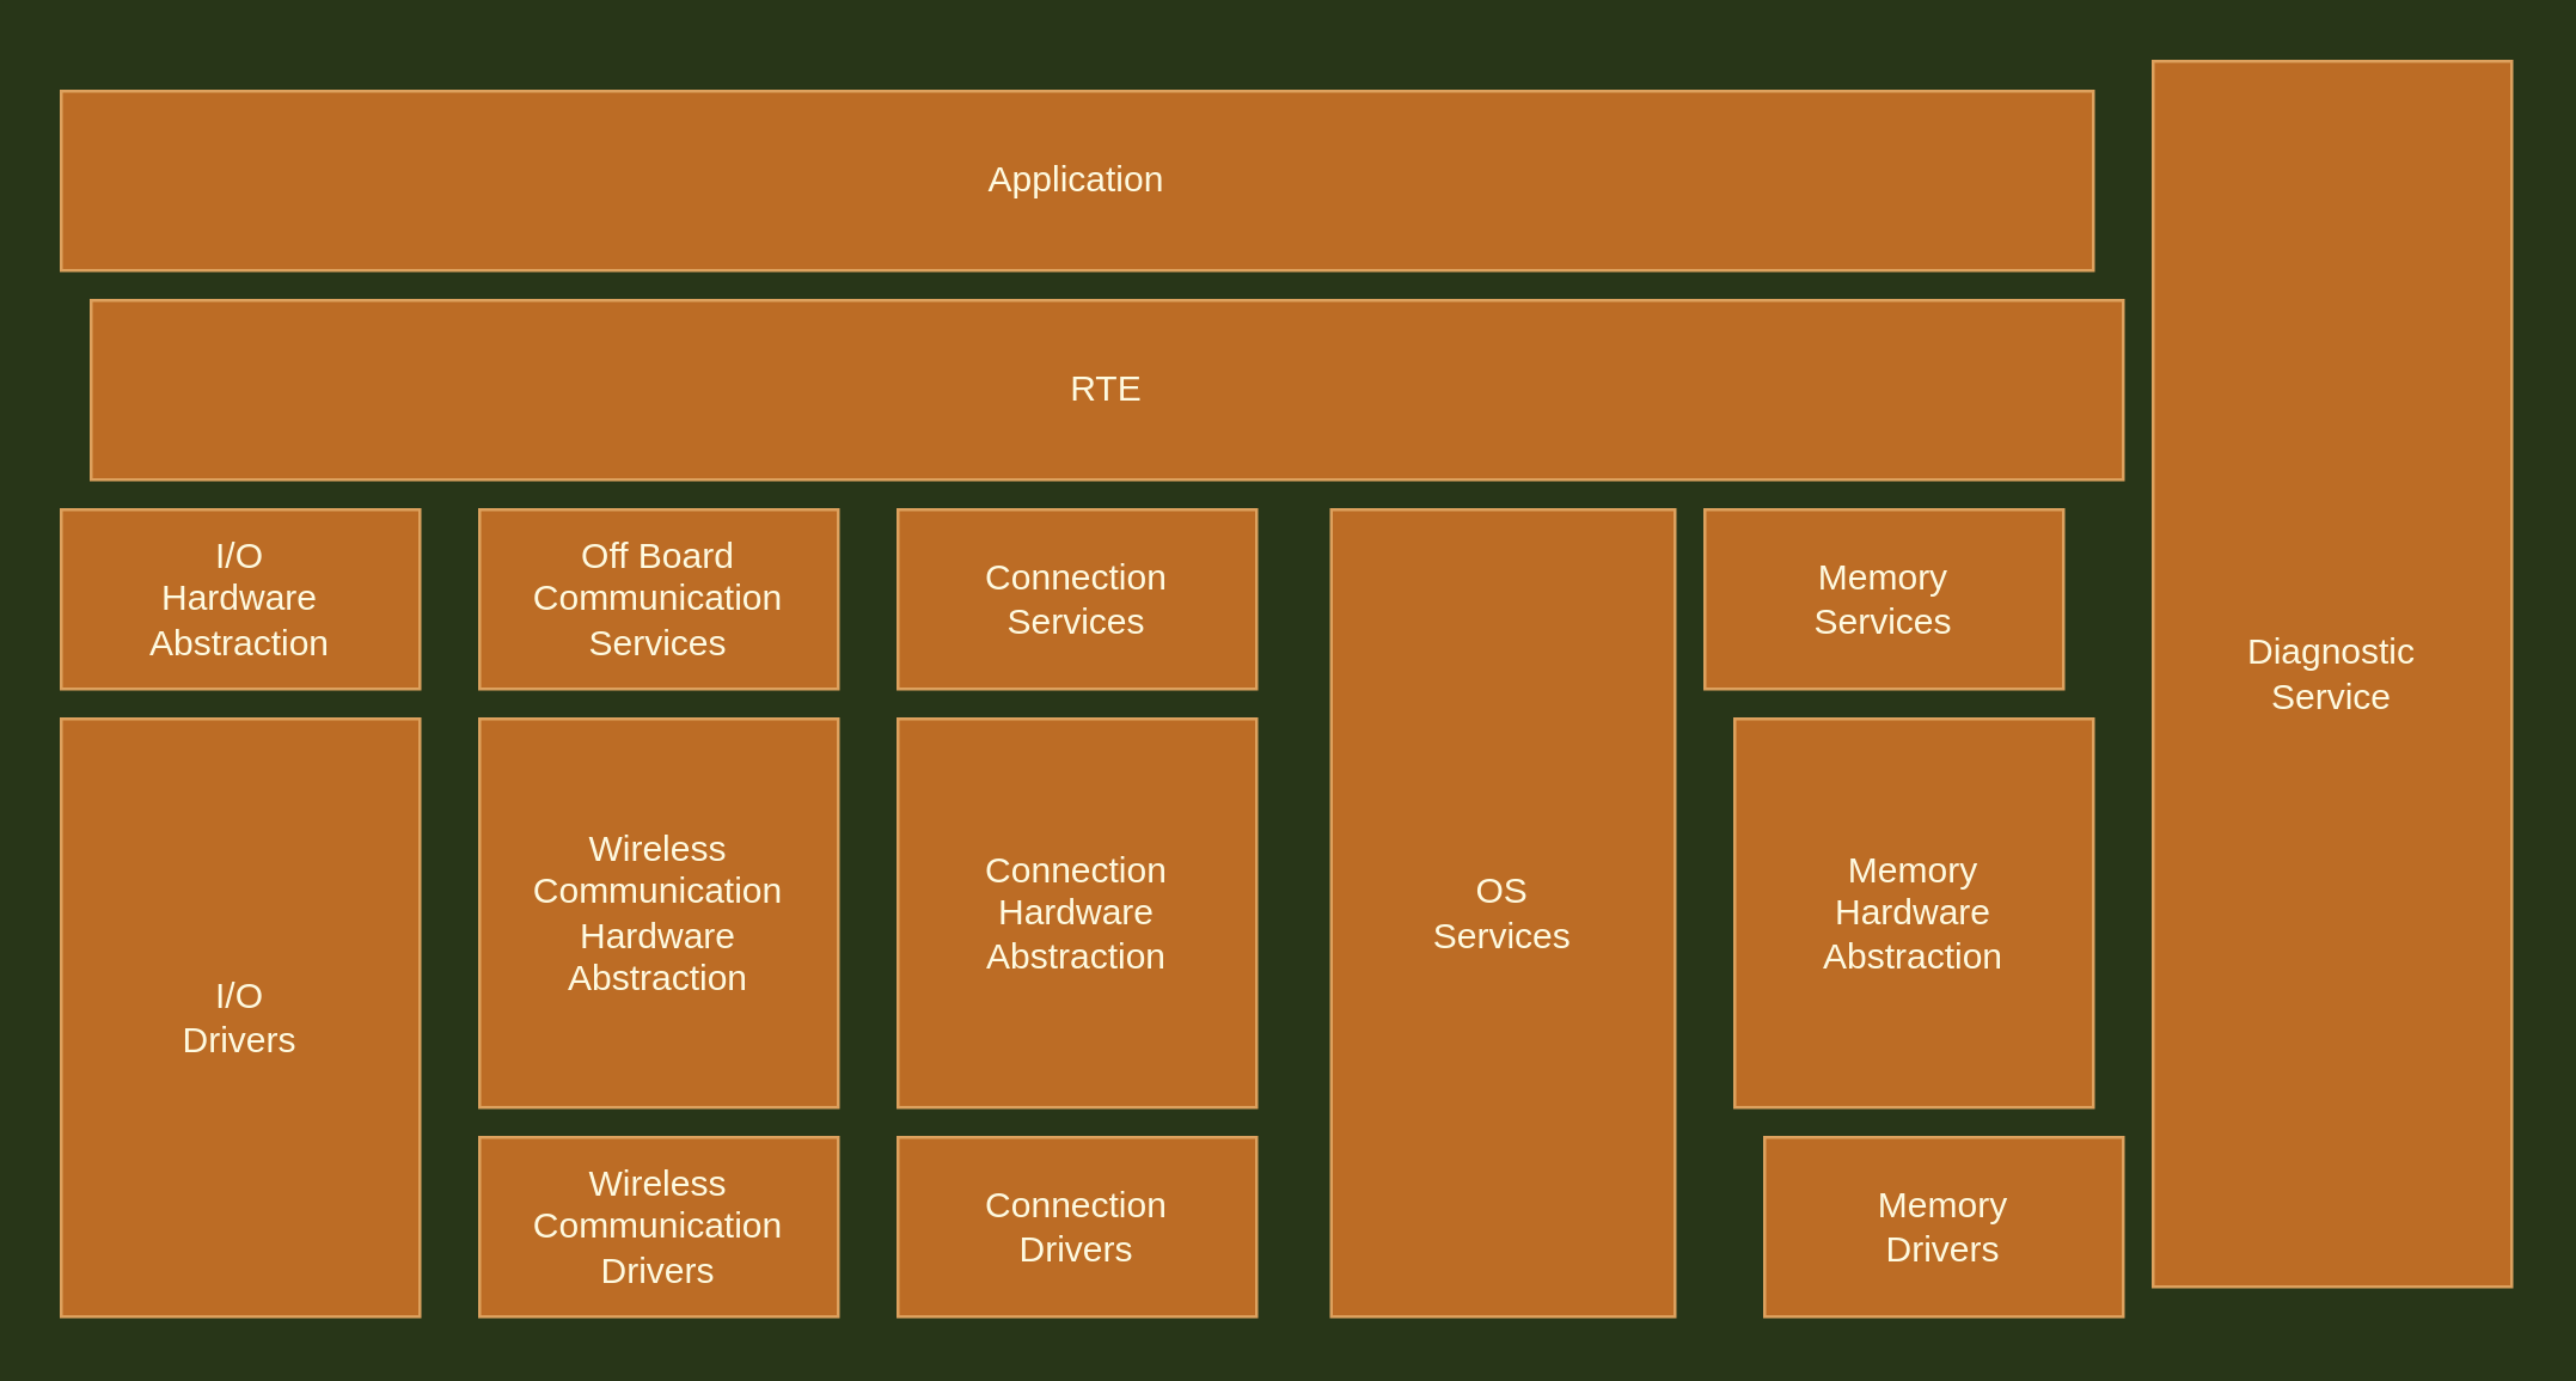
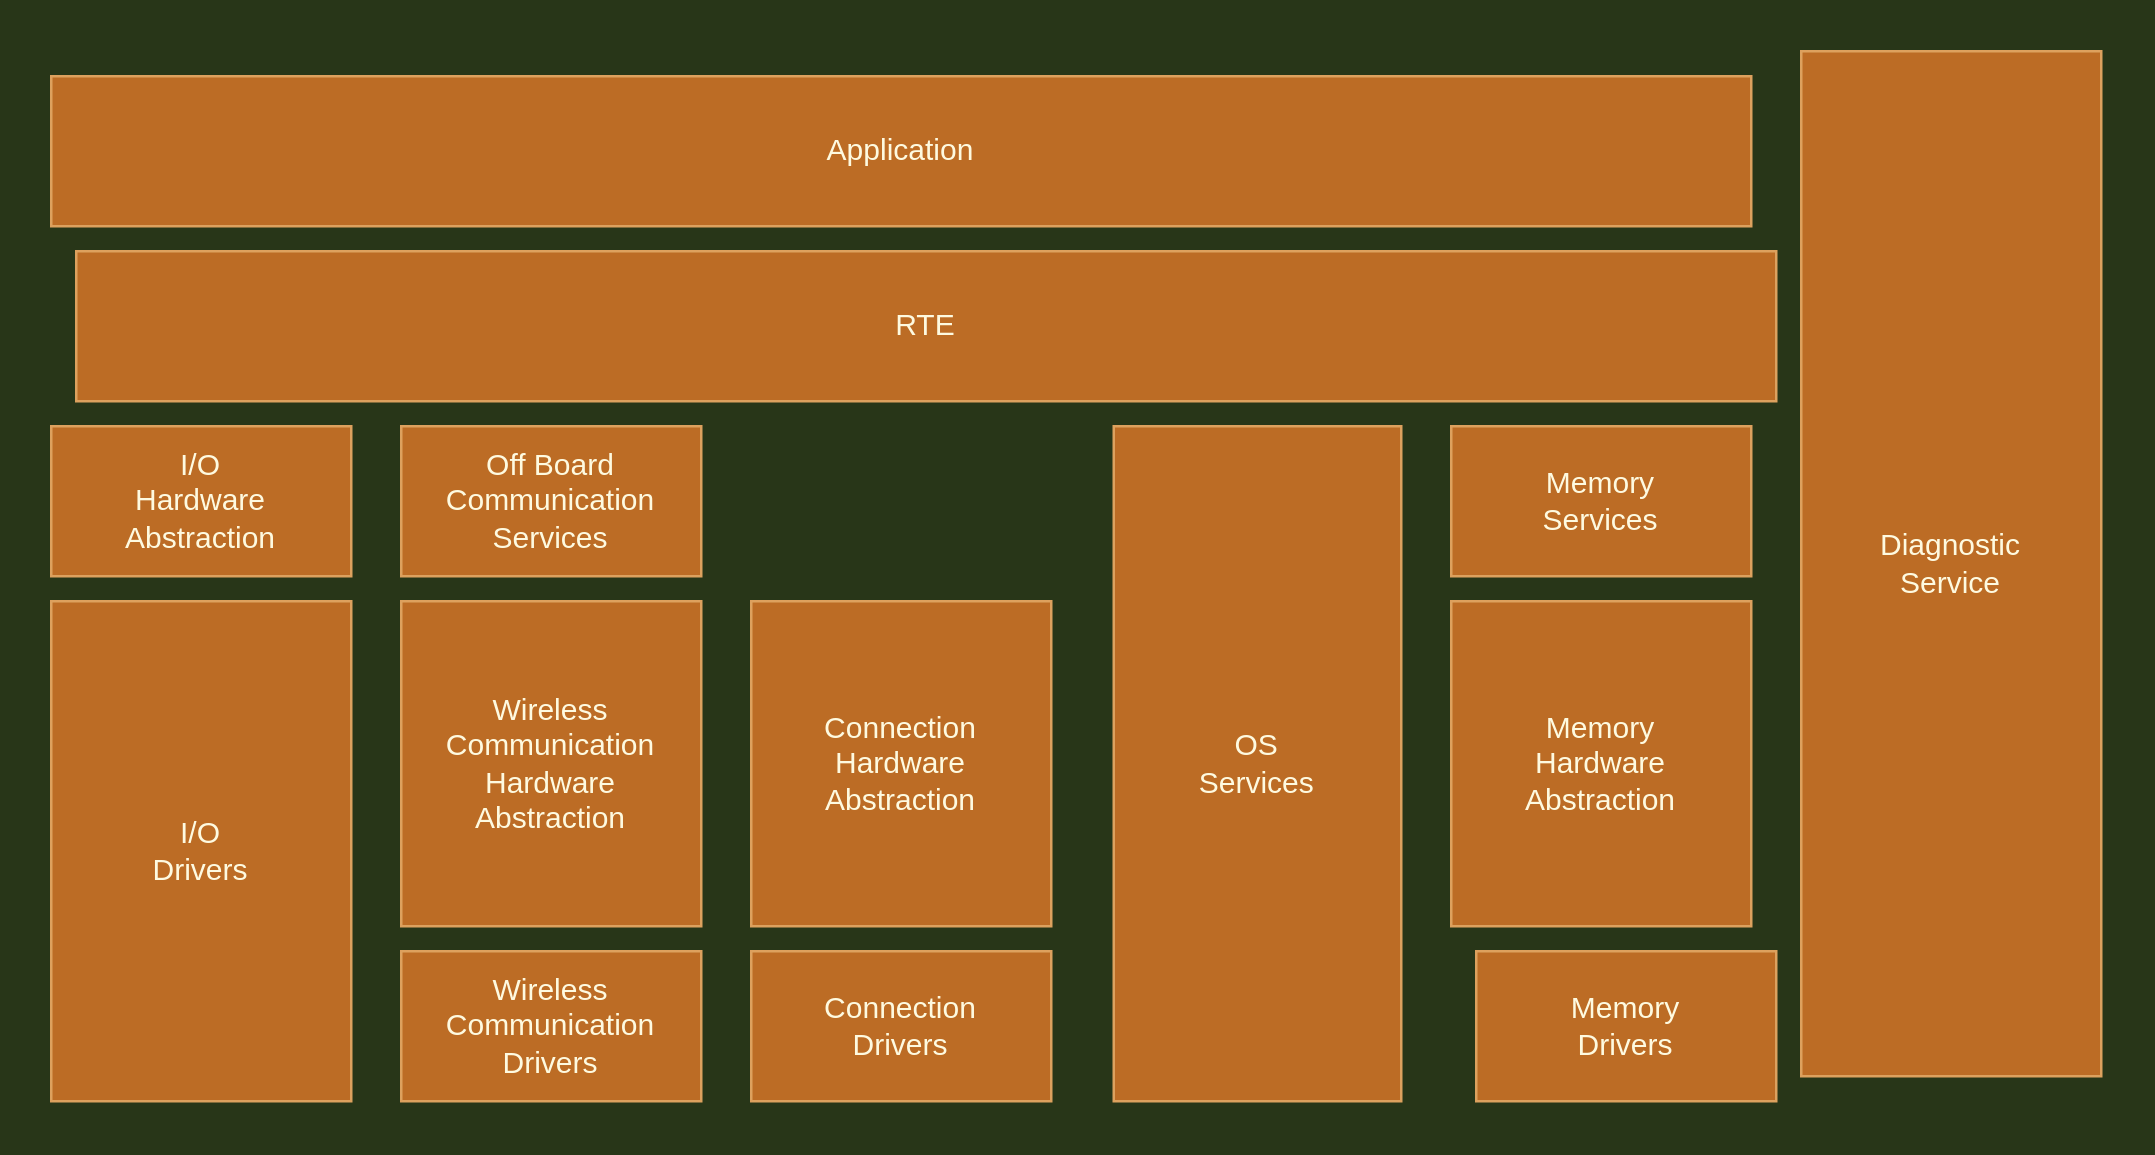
  <mxCell id="0" />
  <mxCell id="1" parent="0" />
  <mxCell id="2" value="RTE" style="rounded=0;whiteSpace=wrap;html=1;fillColor=#BC6C25;strokeColor=#DDA15E;fontColor=#FEFAE0;" parent="1" vertex="1"><mxGeometry x="30" y="100" width="680" height="60" as="geometry" /></mxCell>
  <mxCell id="3" value="&lt;div&gt;Off Board&lt;/div&gt;&lt;div&gt;Communication&lt;br&gt;Services&lt;br&gt;&lt;/div&gt;" style="rounded=0;whiteSpace=wrap;html=1;fillColor=#BC6C25;strokeColor=#DDA15E;fontColor=#FEFAE0;" parent="1" vertex="1"><mxGeometry x="160" y="170" width="120" height="60" as="geometry" /></mxCell>
- <mxCell id="4" value="&lt;div&gt;Connection&lt;/div&gt;&lt;div&gt;Services&lt;/div&gt;" style="rounded=0;whiteSpace=wrap;html=1;fillColor=#BC6C25;strokeColor=#DDA15E;fontColor=#FEFAE0;" parent="1" vertex="1"><mxGeometry x="300" y="170" width="120" height="60" as="geometry" /></mxCell>
  <mxCell id="5" value="&lt;div&gt;OS&lt;/div&gt;&lt;div&gt;Services&lt;br&gt;&lt;/div&gt;" style="rounded=0;whiteSpace=wrap;html=1;fillColor=#BC6C25;strokeColor=#DDA15E;fontColor=#FEFAE0;" parent="1" vertex="1"><mxGeometry x="445" y="170" width="115" height="270" as="geometry" /></mxCell>
  <mxCell id="6" value="&lt;div&gt;Wireless&lt;/div&gt;&lt;div&gt;Communication&lt;/div&gt;&lt;div&gt;Drivers&lt;/div&gt;" style="rounded=0;whiteSpace=wrap;html=1;fillColor=#BC6C25;strokeColor=#DDA15E;fontColor=#FEFAE0;" parent="1" vertex="1"><mxGeometry x="160" y="380" width="120" height="60" as="geometry" /></mxCell>
  <mxCell id="7" value="&lt;div&gt;Connection&lt;/div&gt;&lt;div&gt;Hardware&lt;/div&gt;&lt;div&gt;Abstraction&lt;br&gt;&lt;/div&gt;" style="rounded=0;whiteSpace=wrap;html=1;fillColor=#BC6C25;strokeColor=#DDA15E;fontColor=#FEFAE0;" parent="1" vertex="1"><mxGeometry x="300" y="240" width="120" height="130" as="geometry" /></mxCell>
  <mxCell id="8" value="&lt;div&gt;Connection&lt;/div&gt;&lt;div&gt;Drivers&lt;br&gt;&lt;/div&gt;" style="rounded=0;whiteSpace=wrap;html=1;fillColor=#BC6C25;strokeColor=#DDA15E;fontColor=#FEFAE0;" parent="1" vertex="1"><mxGeometry x="300" y="380" width="120" height="60" as="geometry" /></mxCell>
  <mxCell id="9" value="&lt;div&gt;Wireless&lt;/div&gt;&lt;div&gt;Communication&lt;/div&gt;&lt;div&gt;Hardware&lt;/div&gt;&lt;div&gt;Abstraction&lt;/div&gt;" style="rounded=0;whiteSpace=wrap;html=1;fillColor=#BC6C25;strokeColor=#DDA15E;fontColor=#FEFAE0;" parent="1" vertex="1"><mxGeometry x="160" y="240" width="120" height="130" as="geometry" /></mxCell>
  <mxCell id="10" value="&lt;div&gt;Diagnostic&lt;/div&gt;&lt;div&gt;Service&lt;br&gt;&lt;/div&gt;" style="rounded=0;whiteSpace=wrap;html=1;fillColor=#BC6C25;strokeColor=#DDA15E;fontColor=#FEFAE0;" parent="1" vertex="1"><mxGeometry x="720" y="20" width="120" height="410" as="geometry" /></mxCell>
  <mxCell id="11" value="Application" style="rounded=0;whiteSpace=wrap;html=1;fillColor=#BC6C25;strokeColor=#DDA15E;fontColor=#FEFAE0;" parent="1" vertex="1"><mxGeometry x="20" y="30" width="680" height="60" as="geometry" /></mxCell>
- <mxCell id="12" value="&lt;div&gt;Memory&lt;/div&gt;&lt;div&gt;Services&lt;br&gt;&lt;/div&gt;" style="rounded=0;whiteSpace=wrap;html=1;fillColor=#BC6C25;strokeColor=#DDA15E;fontColor=#FEFAE0;" parent="1" vertex="1"><mxGeometry x="570" y="170" width="120" height="60" as="geometry" /></mxCell>
+ <mxCell id="12" value="&lt;div&gt;Memory&lt;/div&gt;&lt;div&gt;Services&lt;br&gt;&lt;/div&gt;" style="rounded=0;whiteSpace=wrap;html=1;fillColor=#BC6C25;strokeColor=#DDA15E;fontColor=#FEFAE0;" parent="1" vertex="1"><mxGeometry x="580" y="170" width="120" height="60" as="geometry" /></mxCell>
  <mxCell id="13" value="&lt;div&gt;Memory&lt;/div&gt;&lt;div&gt;Hardware&lt;/div&gt;&lt;div&gt;Abstraction&lt;br&gt;&lt;/div&gt;" style="rounded=0;whiteSpace=wrap;html=1;fillColor=#BC6C25;strokeColor=#DDA15E;fontColor=#FEFAE0;" parent="1" vertex="1"><mxGeometry x="580" y="240" width="120" height="130" as="geometry" /></mxCell>
  <mxCell id="14" value="&lt;div&gt;Memory&lt;/div&gt;&lt;div&gt;Drivers&lt;br&gt;&lt;/div&gt;" style="rounded=0;whiteSpace=wrap;html=1;fillColor=#BC6C25;strokeColor=#DDA15E;fontColor=#FEFAE0;" parent="1" vertex="1"><mxGeometry x="590" y="380" width="120" height="60" as="geometry" /></mxCell>
  <mxCell id="15" value="&lt;div&gt;I/O&lt;/div&gt;&lt;div&gt;Hardware&lt;/div&gt;&lt;div&gt;Abstraction&lt;/div&gt;" style="rounded=0;whiteSpace=wrap;html=1;fillColor=#BC6C25;strokeColor=#DDA15E;fontColor=#FEFAE0;" parent="1" vertex="1"><mxGeometry x="20" y="170" width="120" height="60" as="geometry" /></mxCell>
  <mxCell id="16" value="&lt;div&gt;I/O&lt;/div&gt;&lt;div&gt;Drivers&lt;br&gt;&lt;/div&gt;" style="rounded=0;whiteSpace=wrap;html=1;fillColor=#BC6C25;strokeColor=#DDA15E;fontColor=#FEFAE0;" parent="1" vertex="1"><mxGeometry x="20" y="240" width="120" height="200" as="geometry" /></mxCell>
